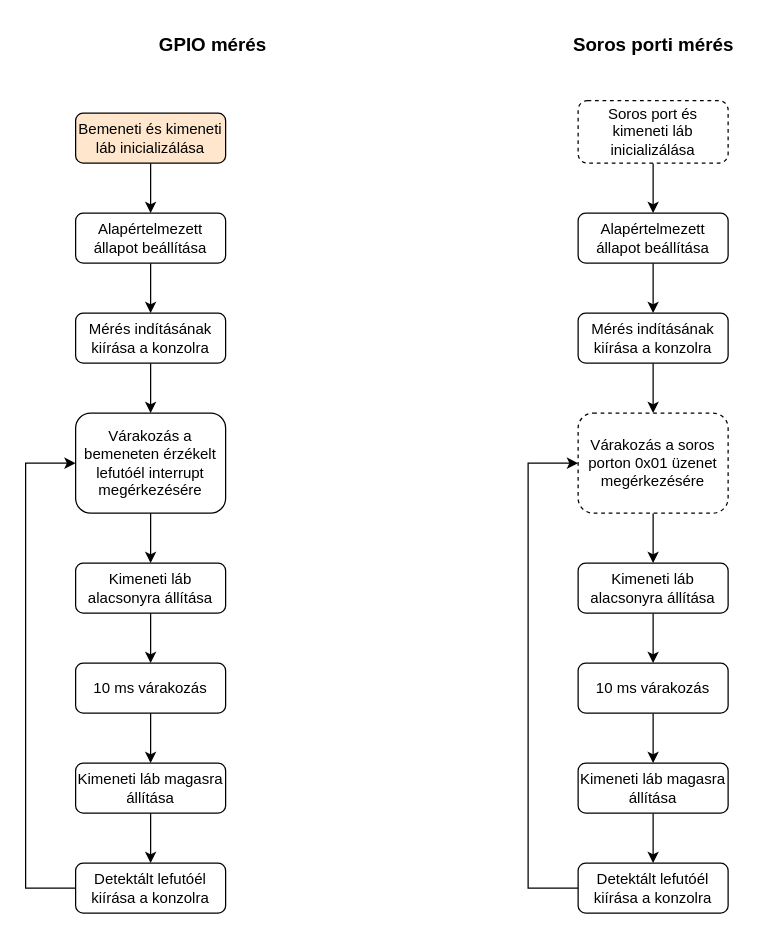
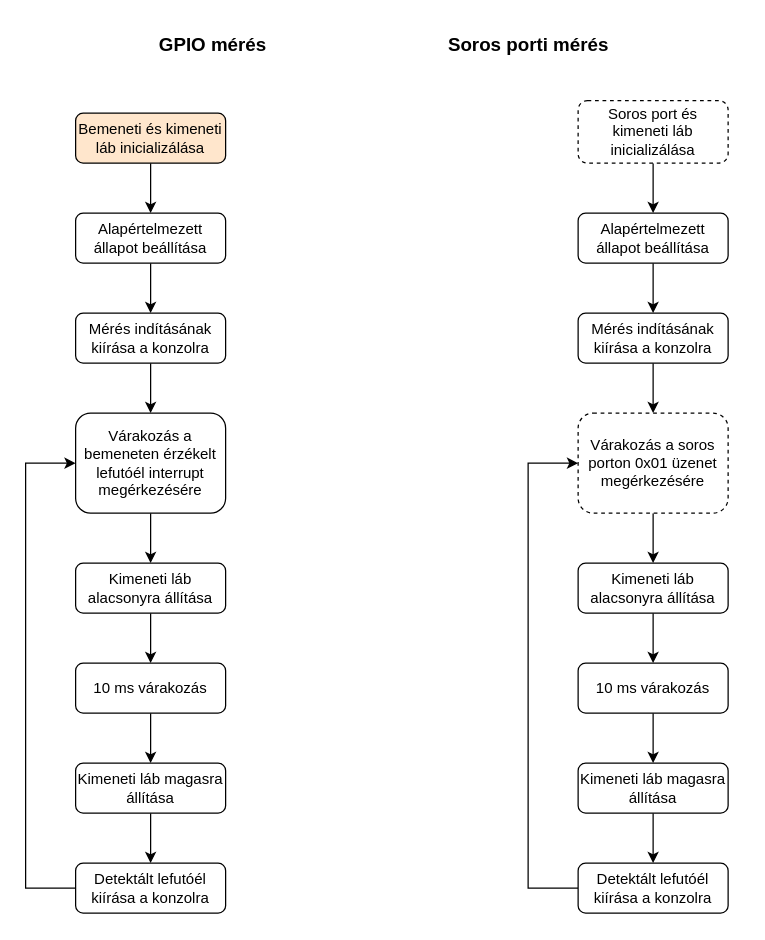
  <mxCell id="0" />
  <mxCell id="1" parent="0" />
  <mxCell id="2" value="" style="edgeStyle=orthogonalEdgeStyle;rounded=0;orthogonalLoop=1;jettySize=auto;html=1;" edge="1" parent="1" source="3" target="7"><mxGeometry relative="1" as="geometry" /></mxCell>
  <mxCell id="3" value="Bemeneti és kimeneti láb inicializálása" style="rounded=1;whiteSpace=wrap;html=1;fontSize=12;glass=0;strokeWidth=1;shadow=0;fillColor=#ffe6cc;" parent="1" vertex="1"><mxGeometry x="60" y="90" width="120" height="40" as="geometry" /></mxCell>
  <mxCell id="4" value="" style="edgeStyle=orthogonalEdgeStyle;rounded=0;orthogonalLoop=1;jettySize=auto;html=1;" edge="1" parent="1" source="5" target="10"><mxGeometry relative="1" as="geometry" /></mxCell>
  <mxCell id="5" value="Várakozás a bemeneten érzékelt lefutóél interrupt megérkezésére" style="rounded=1;whiteSpace=wrap;html=1;fontSize=12;glass=0;strokeWidth=1;shadow=0;" parent="1" vertex="1"><mxGeometry x="60" y="330" width="120" height="80" as="geometry" /></mxCell>
  <mxCell id="6" value="" style="edgeStyle=orthogonalEdgeStyle;rounded=0;orthogonalLoop=1;jettySize=auto;html=1;" edge="1" parent="1" source="7" target="33"><mxGeometry relative="1" as="geometry" /></mxCell>
  <mxCell id="7" value="Alapértelmezett állapot beállítása" style="rounded=1;whiteSpace=wrap;html=1;fontSize=12;glass=0;strokeWidth=1;shadow=0;" parent="1" vertex="1"><mxGeometry x="60" y="170" width="120" height="40" as="geometry" /></mxCell>
  <mxCell id="8" value="GPIO mérés" style="text;html=1;align=center;verticalAlign=middle;whiteSpace=wrap;rounded=0;fontSize=15;fontStyle=1" vertex="1" parent="1"><mxGeometry x="125" y="20" width="90" height="30" as="geometry" /></mxCell>
  <mxCell id="9" value="" style="edgeStyle=orthogonalEdgeStyle;rounded=0;orthogonalLoop=1;jettySize=auto;html=1;" edge="1" parent="1" source="10" target="12"><mxGeometry relative="1" as="geometry" /></mxCell>
  <mxCell id="10" value="Kimeneti láb alacsonyra állítása" style="rounded=1;whiteSpace=wrap;html=1;fontSize=12;glass=0;strokeWidth=1;shadow=0;" vertex="1" parent="1"><mxGeometry x="60" y="450" width="120" height="40" as="geometry" /></mxCell>
  <mxCell id="11" value="" style="edgeStyle=orthogonalEdgeStyle;rounded=0;orthogonalLoop=1;jettySize=auto;html=1;" edge="1" parent="1" source="12" target="14"><mxGeometry relative="1" as="geometry" /></mxCell>
  <mxCell id="12" value="10 ms várakozás" style="rounded=1;whiteSpace=wrap;html=1;fontSize=12;glass=0;strokeWidth=1;shadow=0;" vertex="1" parent="1"><mxGeometry x="60" y="530" width="120" height="40" as="geometry" /></mxCell>
  <mxCell id="13" value="" style="edgeStyle=orthogonalEdgeStyle;rounded=0;orthogonalLoop=1;jettySize=auto;html=1;" edge="1" parent="1" source="14" target="16"><mxGeometry relative="1" as="geometry" /></mxCell>
  <mxCell id="14" value="Kimeneti láb magasra állítása" style="rounded=1;whiteSpace=wrap;html=1;fontSize=12;glass=0;strokeWidth=1;shadow=0;" vertex="1" parent="1"><mxGeometry x="60" y="610" width="120" height="40" as="geometry" /></mxCell>
  <mxCell id="15" style="edgeStyle=orthogonalEdgeStyle;rounded=0;orthogonalLoop=1;jettySize=auto;html=1;exitX=0;exitY=0.5;exitDx=0;exitDy=0;entryX=0;entryY=0.5;entryDx=0;entryDy=0;" edge="1" parent="1" source="16" target="5"><mxGeometry relative="1" as="geometry"><Array as="points"><mxPoint x="20" y="710" /><mxPoint x="20" y="370" /></Array></mxGeometry></mxCell>
  <mxCell id="16" value="Detektált lefutóél kiírása a konzolra" style="rounded=1;whiteSpace=wrap;html=1;fontSize=12;glass=0;strokeWidth=1;shadow=0;" vertex="1" parent="1"><mxGeometry x="60" y="690" width="120" height="40" as="geometry" /></mxCell>
  <mxCell id="17" value="" style="edgeStyle=orthogonalEdgeStyle;rounded=0;orthogonalLoop=1;jettySize=auto;html=1;" edge="1" parent="1" source="18" target="22"><mxGeometry relative="1" as="geometry" /></mxCell>
  <mxCell id="18" value="Soros port és kimeneti láb inicializálása" style="rounded=1;whiteSpace=wrap;html=1;fontSize=12;glass=0;strokeWidth=1;shadow=0;dashed=1;" vertex="1" parent="1"><mxGeometry x="462" y="80" width="120" height="50" as="geometry" /></mxCell>
  <mxCell id="19" value="" style="edgeStyle=orthogonalEdgeStyle;rounded=0;orthogonalLoop=1;jettySize=auto;html=1;" edge="1" parent="1" source="20" target="25"><mxGeometry relative="1" as="geometry" /></mxCell>
  <mxCell id="20" value="Várakozás a soros porton 0x01 üzenet megérkezésére" style="rounded=1;whiteSpace=wrap;html=1;fontSize=12;glass=0;strokeWidth=1;shadow=0;dashed=1;" vertex="1" parent="1"><mxGeometry x="462" y="330" width="120" height="80" as="geometry" /></mxCell>
  <mxCell id="21" value="" style="edgeStyle=orthogonalEdgeStyle;rounded=0;orthogonalLoop=1;jettySize=auto;html=1;" edge="1" parent="1" source="22" target="35"><mxGeometry relative="1" as="geometry" /></mxCell>
  <mxCell id="22" value="Alapértelmezett állapot beállítása" style="rounded=1;whiteSpace=wrap;html=1;fontSize=12;glass=0;strokeWidth=1;shadow=0;" vertex="1" parent="1"><mxGeometry x="462" y="170" width="120" height="40" as="geometry" /></mxCell>
- <mxCell id="23" value="Soros porti mérés" style="text;html=1;align=center;verticalAlign=middle;whiteSpace=wrap;rounded=0;fontSize=15;fontStyle=1" vertex="1" parent="1"><mxGeometry x="454.5" y="20" width="135" height="30" as="geometry" /></mxCell>
+ <mxCell id="23" value="Soros porti mérés" style="text;html=1;align=center;verticalAlign=middle;whiteSpace=wrap;rounded=0;fontSize=15;fontStyle=1" vertex="1" parent="1"><mxGeometry x="354.5" y="20" width="135" height="30" as="geometry" /></mxCell>
  <mxCell id="24" value="" style="edgeStyle=orthogonalEdgeStyle;rounded=0;orthogonalLoop=1;jettySize=auto;html=1;" edge="1" parent="1" source="25" target="27"><mxGeometry relative="1" as="geometry" /></mxCell>
  <mxCell id="25" value="Kimeneti láb alacsonyra állítása" style="rounded=1;whiteSpace=wrap;html=1;fontSize=12;glass=0;strokeWidth=1;shadow=0;" vertex="1" parent="1"><mxGeometry x="462" y="450" width="120" height="40" as="geometry" /></mxCell>
  <mxCell id="26" value="" style="edgeStyle=orthogonalEdgeStyle;rounded=0;orthogonalLoop=1;jettySize=auto;html=1;" edge="1" parent="1" source="27" target="29"><mxGeometry relative="1" as="geometry" /></mxCell>
  <mxCell id="27" value="10 ms várakozás" style="rounded=1;whiteSpace=wrap;html=1;fontSize=12;glass=0;strokeWidth=1;shadow=0;" vertex="1" parent="1"><mxGeometry x="462" y="530" width="120" height="40" as="geometry" /></mxCell>
  <mxCell id="28" value="" style="edgeStyle=orthogonalEdgeStyle;rounded=0;orthogonalLoop=1;jettySize=auto;html=1;" edge="1" parent="1" source="29" target="31"><mxGeometry relative="1" as="geometry" /></mxCell>
  <mxCell id="29" value="Kimeneti láb magasra állítása" style="rounded=1;whiteSpace=wrap;html=1;fontSize=12;glass=0;strokeWidth=1;shadow=0;" vertex="1" parent="1"><mxGeometry x="462" y="610" width="120" height="40" as="geometry" /></mxCell>
  <mxCell id="30" style="edgeStyle=orthogonalEdgeStyle;rounded=0;orthogonalLoop=1;jettySize=auto;html=1;exitX=0;exitY=0.5;exitDx=0;exitDy=0;entryX=0;entryY=0.5;entryDx=0;entryDy=0;" edge="1" parent="1" source="31" target="20"><mxGeometry relative="1" as="geometry"><Array as="points"><mxPoint x="422" y="710" /><mxPoint x="422" y="370" /></Array></mxGeometry></mxCell>
  <mxCell id="31" value="Detektált lefutóél kiírása a konzolra" style="rounded=1;whiteSpace=wrap;html=1;fontSize=12;glass=0;strokeWidth=1;shadow=0;" vertex="1" parent="1"><mxGeometry x="462" y="690" width="120" height="40" as="geometry" /></mxCell>
  <mxCell id="32" value="" style="edgeStyle=orthogonalEdgeStyle;rounded=0;orthogonalLoop=1;jettySize=auto;html=1;" edge="1" parent="1" source="33" target="5"><mxGeometry relative="1" as="geometry" /></mxCell>
  <mxCell id="33" value="Mérés indításának kiírása a konzolra" style="rounded=1;whiteSpace=wrap;html=1;fontSize=12;glass=0;strokeWidth=1;shadow=0;" vertex="1" parent="1"><mxGeometry x="60" y="250" width="120" height="40" as="geometry" /></mxCell>
  <mxCell id="34" value="" style="edgeStyle=orthogonalEdgeStyle;rounded=0;orthogonalLoop=1;jettySize=auto;html=1;" edge="1" parent="1" source="35" target="20"><mxGeometry relative="1" as="geometry" /></mxCell>
  <mxCell id="35" value="Mérés indításának kiírása a konzolra" style="rounded=1;whiteSpace=wrap;html=1;fontSize=12;glass=0;strokeWidth=1;shadow=0;" vertex="1" parent="1"><mxGeometry x="462" y="250" width="120" height="40" as="geometry" /></mxCell>
